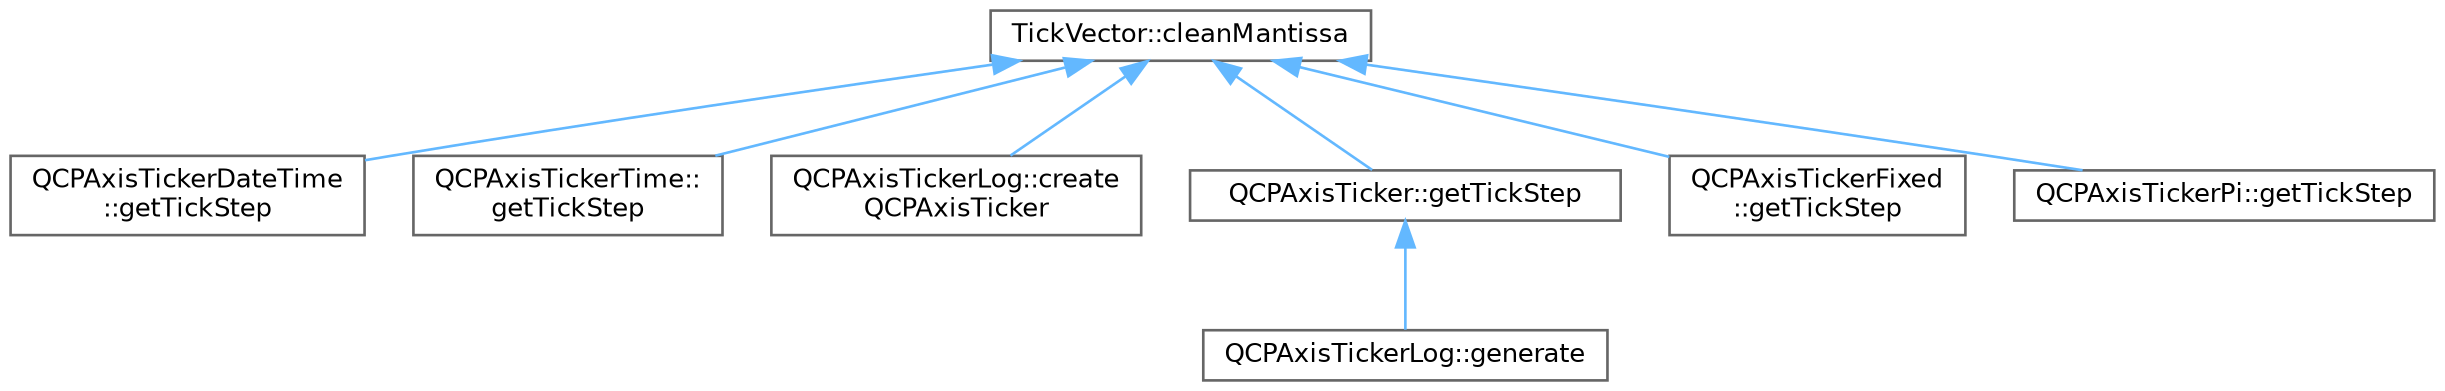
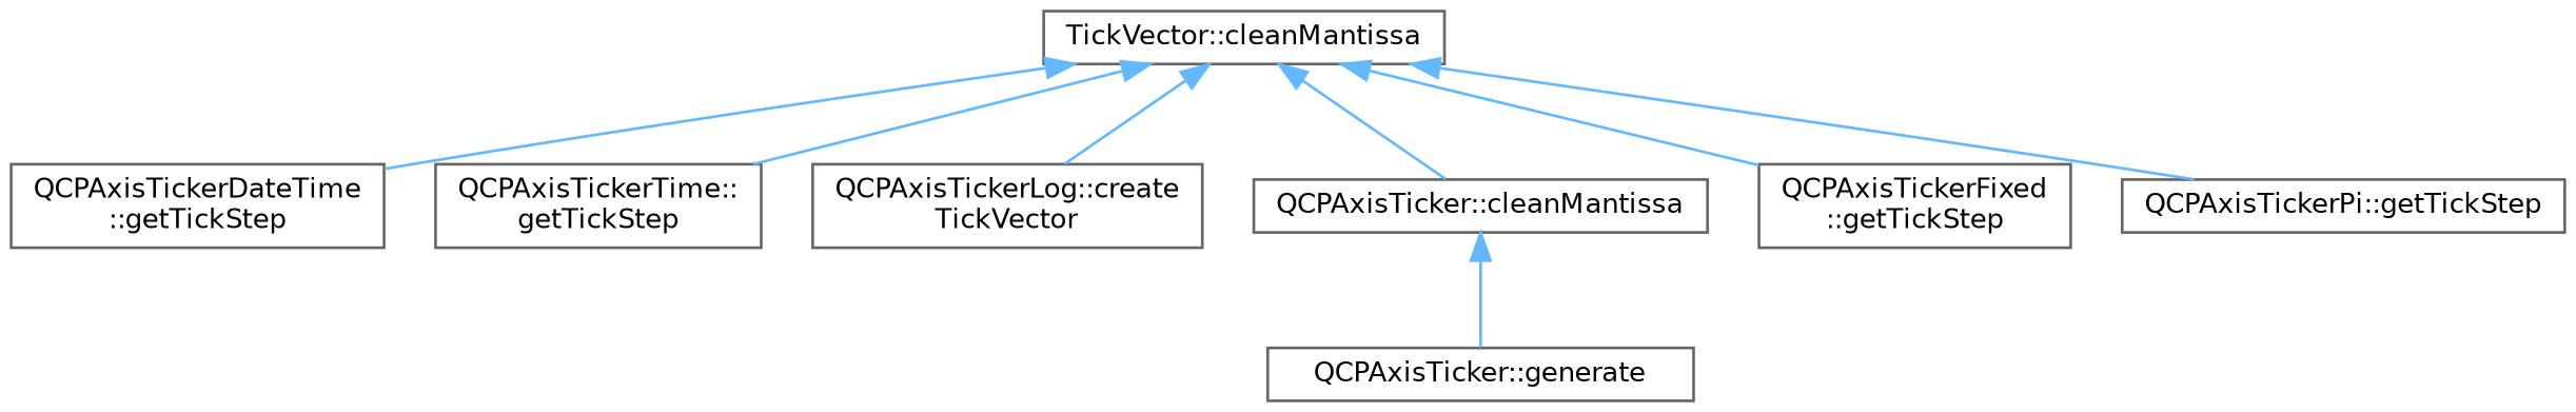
  digraph {
    rankdir=TB
    node [color=grey40 fillcolor=white fontname=Helvetica fontsize=10 shape=box style=filled]
    edge [color=steelblue1 dir=back fontname=Helvetica fontsize=10 labelfontname=Helvetica labelfontsize=10 style=solid]
    n1 [height=0.2 label="TickVector::cleanMantissa" width=0.4]
    n2 [height=0.2 label="QCPAxisTickerDateTime\l::getTickStep" width=0.4]
    n3 [height=0.2 label="QCPAxisTickerTime::\lgetTickStep" width=0.4]
-   n4 [height=0.2 label="QCPAxisTickerLog::create\lQCPAxisTicker" width=0.4]
-   n5 [height=0.2 label="QCPAxisTicker::getTickStep" width=0.4]
+   n4 [height=0.2 label="QCPAxisTickerLog::create\lTickVector" width=0.4]
+   n5 [height=0.2 label="QCPAxisTicker::cleanMantissa" width=0.4]
    n6 [height=0.2 label="QCPAxisTickerFixed\l::getTickStep" width=0.4]
    n7 [height=0.2 label="QCPAxisTickerPi::getTickStep" width=0.4]
-   n8 [height=0.2 label="QCPAxisTickerLog::generate" width=0.4]
+   n8 [height=0.2 label="QCPAxisTicker::generate" width=0.4]
    n1 -> n2
    n1 -> n3
    n1 -> n4
    n1 -> n5
    n1 -> n6
    n1 -> n7
    n5 -> n8
  }
